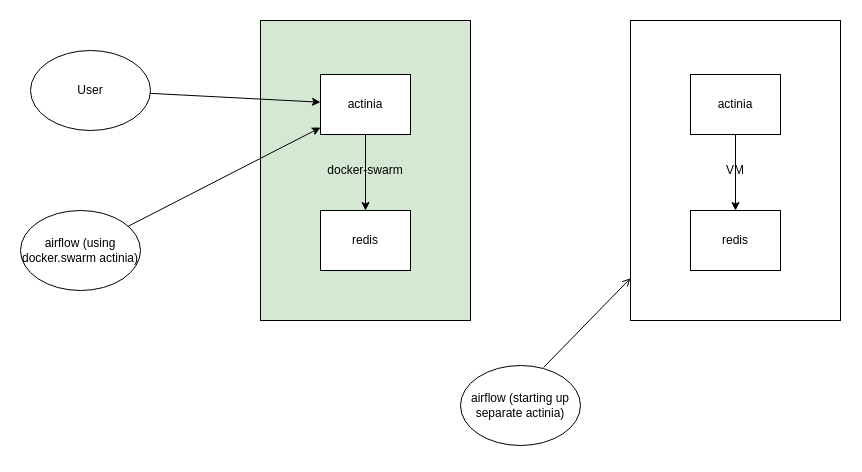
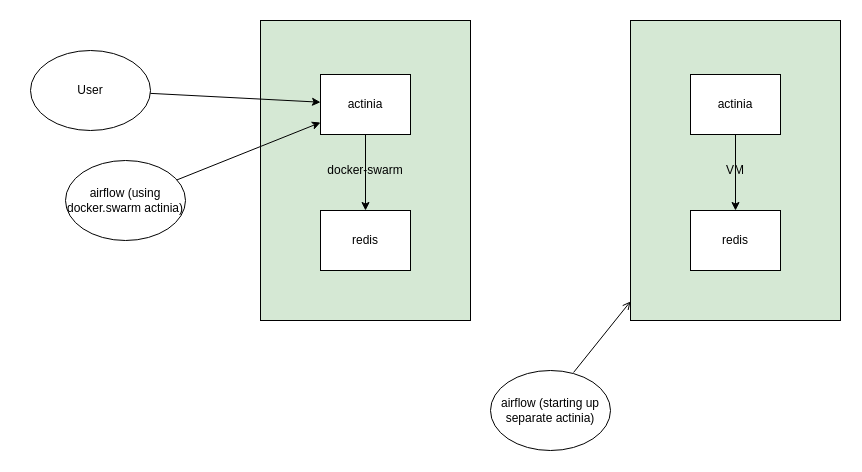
  <mxCell id="0" />
  <mxCell id="1" parent="0" />
  <mxCell id="2" value="&lt;span&gt;docker-swarm&lt;/span&gt;" style="rounded=0;whiteSpace=wrap;html=1;fillColor=#d5e8d4;" parent="1" vertex="1"><mxGeometry x="260" y="20" width="210" height="300" as="geometry" /></mxCell>
  <mxCell id="3" value="User" style="ellipse;whiteSpace=wrap;html=1;" parent="1" vertex="1"><mxGeometry x="30" y="50" width="120" height="80" as="geometry" /></mxCell>
- <mxCell id="4" value="airflow (using docker.swarm actinia)" style="ellipse;whiteSpace=wrap;html=1;" parent="1" vertex="1"><mxGeometry x="20" y="210" width="120" height="80" as="geometry" /></mxCell>
+ <mxCell id="4" value="airflow (using docker.swarm actinia)" style="ellipse;whiteSpace=wrap;html=1;" parent="1" vertex="1"><mxGeometry x="65" y="160" width="120" height="80" as="geometry" /></mxCell>
  <mxCell id="5" value="actinia" style="rounded=0;whiteSpace=wrap;html=1;" parent="1" vertex="1"><mxGeometry x="320" y="74" width="90" height="60" as="geometry" /></mxCell>
  <mxCell id="6" value="redis" style="rounded=0;whiteSpace=wrap;html=1;" parent="1" vertex="1"><mxGeometry x="320" y="210" width="90" height="60" as="geometry" /></mxCell>
  <mxCell id="7" value="" style="endArrow=classic;html=1;" edge="1" parent="1" source="3" target="5"><mxGeometry width="50" height="50" relative="1" as="geometry"><mxPoint x="430" y="120" as="sourcePoint" /><mxPoint x="480" y="70" as="targetPoint" /></mxGeometry></mxCell>
  <mxCell id="8" value="" style="endArrow=classic;html=1;" edge="1" parent="1" source="4" target="5"><mxGeometry width="50" height="50" relative="1" as="geometry"><mxPoint x="139.87" y="102.634" as="sourcePoint" /><mxPoint x="330" y="111.864" as="targetPoint" /></mxGeometry></mxCell>
  <mxCell id="9" value="" style="endArrow=classic;html=1;" edge="1" parent="1" source="5" target="6"><mxGeometry width="50" height="50" relative="1" as="geometry"><mxPoint x="137.712" y="235.746" as="sourcePoint" /><mxPoint x="330" y="137.053" as="targetPoint" /></mxGeometry></mxCell>
- <mxCell id="10" value="airflow (starting up separate actinia)" style="ellipse;whiteSpace=wrap;html=1;" vertex="1" parent="1"><mxGeometry x="460" y="365" width="120" height="80" as="geometry" /></mxCell>
- <mxCell id="11" value="&lt;span&gt;VM&lt;/span&gt;" style="rounded=0;whiteSpace=wrap;html=1;" vertex="1" parent="1"><mxGeometry x="630" y="20" width="210" height="300" as="geometry" /></mxCell>
+ <mxCell id="10" value="airflow (starting up separate actinia)" style="ellipse;whiteSpace=wrap;html=1;" vertex="1" parent="1"><mxGeometry x="490" y="370" width="120" height="80" as="geometry" /></mxCell>
+ <mxCell id="11" value="&lt;span&gt;VM&lt;/span&gt;" style="rounded=0;whiteSpace=wrap;html=1;fillColor=#d5e8d4;" vertex="1" parent="1"><mxGeometry x="630" y="20" width="210" height="300" as="geometry" /></mxCell>
  <mxCell id="12" value="actinia" style="rounded=0;whiteSpace=wrap;html=1;" vertex="1" parent="1"><mxGeometry x="690" y="74" width="90" height="60" as="geometry" /></mxCell>
  <mxCell id="13" value="redis" style="rounded=0;whiteSpace=wrap;html=1;" vertex="1" parent="1"><mxGeometry x="690" y="210" width="90" height="60" as="geometry" /></mxCell>
  <mxCell id="14" value="" style="endArrow=classic;html=1;" edge="1" parent="1" source="12" target="13"><mxGeometry width="50" height="50" relative="1" as="geometry"><mxPoint x="507.712" y="235.746" as="sourcePoint" /><mxPoint x="700" y="137.053" as="targetPoint" /></mxGeometry></mxCell>
  <mxCell id="15" value="" style="endArrow=open;html=1;exitX=0.692;exitY=0.025;exitDx=0;exitDy=0;exitPerimeter=0;" edge="1" parent="1" source="10" target="11"><mxGeometry width="50" height="50" relative="1" as="geometry"><mxPoint x="580.002" y="398.696" as="sourcePoint" /><mxPoint x="772.29" y="300.003" as="targetPoint" /></mxGeometry></mxCell>
